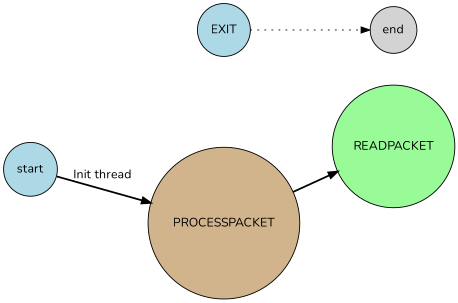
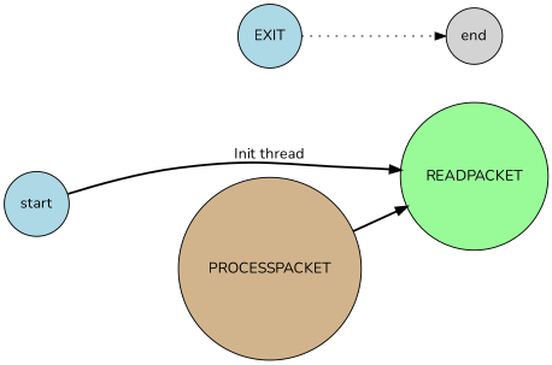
  digraph {
    fontname=Nunito
    ordering=out
    rankdir=LR
    node [fillcolor=lightblue fontname=Nunito shape=circle style=filled]
    edge [fontname=Nunito style=bold]
    start
    end [fillcolor=lightgrey]
    READPACKET [fillcolor=palegreen]
    EXIT
    PROCESSPACKET [fillcolor=tan]
    subgraph sub_1 {
      rank=min
      start
    }
    subgraph sub_2 {
    }
    subgraph sub_3 {
      rank=max
      end
    }
-   start -> PROCESSPACKET [label="Init thread"]
+   start -> READPACKET [label="Init thread"]
    EXIT -> end [style=dotted]
    PROCESSPACKET -> READPACKET
  }
